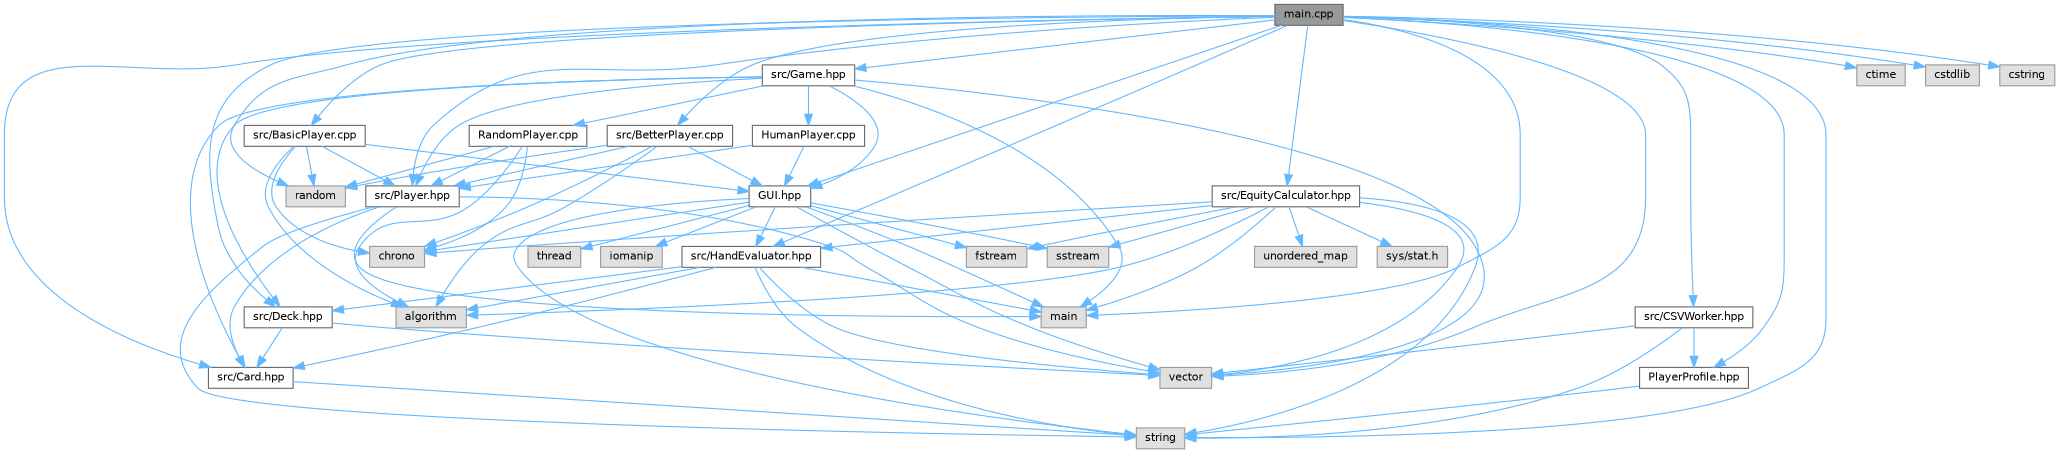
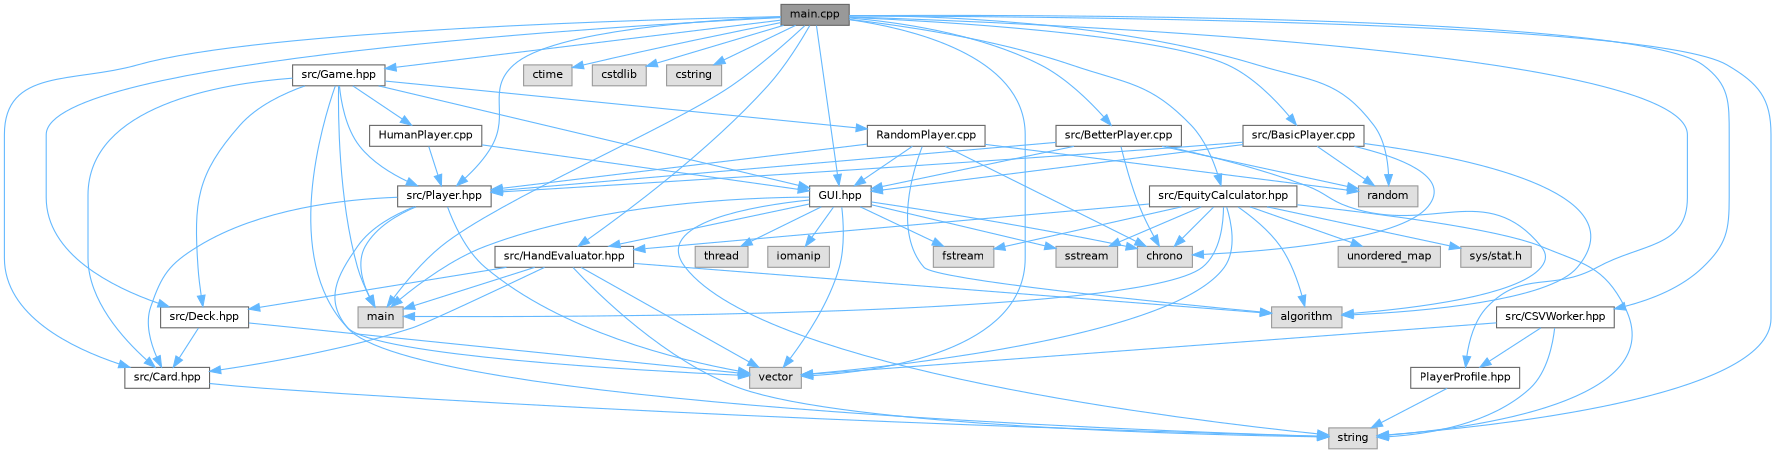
  digraph {
    node [color=grey60 fillcolor="#E0E0E0" fontname=Helvetica fontsize=10 shape=box style=filled]
    edge [color=steelblue1 fontname=Helvetica fontsize=10 labelfontname=Helvetica labelfontsize=10 style=solid]
    n1 [color=gray40 fillcolor=grey60 fontcolor=black height=0.2 label="main.cpp" width=0.4]
    n2 [height=0.2 label=main width=0.4]
    n3 [height=0.2 label=vector width=0.4]
    n4 [height=0.2 label=string width=0.4]
    n5 [height=0.2 label=random width=0.4]
    n6 [height=0.2 label=ctime width=0.4]
    n7 [height=0.2 label=cstdlib width=0.4]
    n8 [height=0.2 label=cstring width=0.4]
    n9 [color=grey40 fillcolor=white height=0.2 label="src/Card.hpp" width=0.4]
    n10 [color=grey40 fillcolor=white height=0.2 label="src/Deck.hpp" width=0.4]
    n11 [color=grey40 fillcolor=white height=0.2 label="src/Player.hpp" width=0.4]
    n12 [color=grey40 fillcolor=white height=0.2 label="src/Game.hpp" width=0.4]
    n13 [color=grey40 fillcolor=white height=0.2 label="GUI.hpp" width=0.4]
    n14 [color=grey40 fillcolor=white height=0.2 label="PlayerProfile.hpp" width=0.4]
    n15 [color=grey40 fillcolor=white height=0.2 label="src/HandEvaluator.hpp" width=0.4]
    n16 [color=grey40 fillcolor=white height=0.2 label="src/EquityCalculator.hpp" width=0.4]
    n17 [color=grey40 fillcolor=white height=0.2 label="src/BasicPlayer.cpp" width=0.4]
    n18 [color=grey40 fillcolor=white height=0.2 label="src/BetterPlayer.cpp" width=0.4]
    n19 [color=grey40 fillcolor=white height=0.2 label="src/CSVWorker.hpp" width=0.4]
    n20 [color=grey40 fillcolor=white height=0.2 label="RandomPlayer.cpp" width=0.4]
    n21 [color=grey40 fillcolor=white height=0.2 label="HumanPlayer.cpp" width=0.4]
    n22 [height=0.2 label=chrono width=0.4]
    n23 [height=0.2 label=thread width=0.4]
    n24 [height=0.2 label=fstream width=0.4]
    n25 [height=0.2 label=sstream width=0.4]
    n26 [height=0.2 label=iomanip width=0.4]
    n27 [height=0.2 label=algorithm width=0.4]
    n28 [height=0.2 label=unordered_map width=0.4]
    n29 [height=0.2 label="sys/stat.h" width=0.4]
    n1 -> n2
    n1 -> n3
    n1 -> n4
    n1 -> n5
    n1 -> n6
    n1 -> n7
    n1 -> n8
    n1 -> n9
    n1 -> n10
    n1 -> n11
    n1 -> n12
    n1 -> n13
    n1 -> n14
    n1 -> n15
    n1 -> n16
    n1 -> n17
    n1 -> n18
    n1 -> n19
    n9 -> n4
    n10 -> n3
    n10 -> n9
    n11 -> n2
    n11 -> n3
    n11 -> n4
    n11 -> n9
    n12 -> n2
    n12 -> n3
    n12 -> n9
    n12 -> n10
    n12 -> n11
    n12 -> n13
    n12 -> n20
    n12 -> n21
    n13 -> n2
    n13 -> n3
    n13 -> n4
    n13 -> n15
    n13 -> n22
    n13 -> n23
    n13 -> n24
    n13 -> n25
    n13 -> n26
    n14 -> n4
    n15 -> n2
    n15 -> n3
    n15 -> n4
    n15 -> n9
    n15 -> n10
    n15 -> n27
    n16 -> n2
    n16 -> n3
    n16 -> n4
    n16 -> n15
    n16 -> n22
    n16 -> n24
    n16 -> n25
    n16 -> n27
    n16 -> n28
    n16 -> n29
    n17 -> n5
    n17 -> n11
    n17 -> n13
    n17 -> n22
    n17 -> n27
    n18 -> n5
    n18 -> n11
    n18 -> n13
    n18 -> n22
    n18 -> n27
    n19 -> n3
    n19 -> n4
    n19 -> n14
    n20 -> n5
    n20 -> n11
+   n20 -> n13
    n20 -> n22
    n20 -> n27
    n21 -> n11
    n21 -> n13
  }
